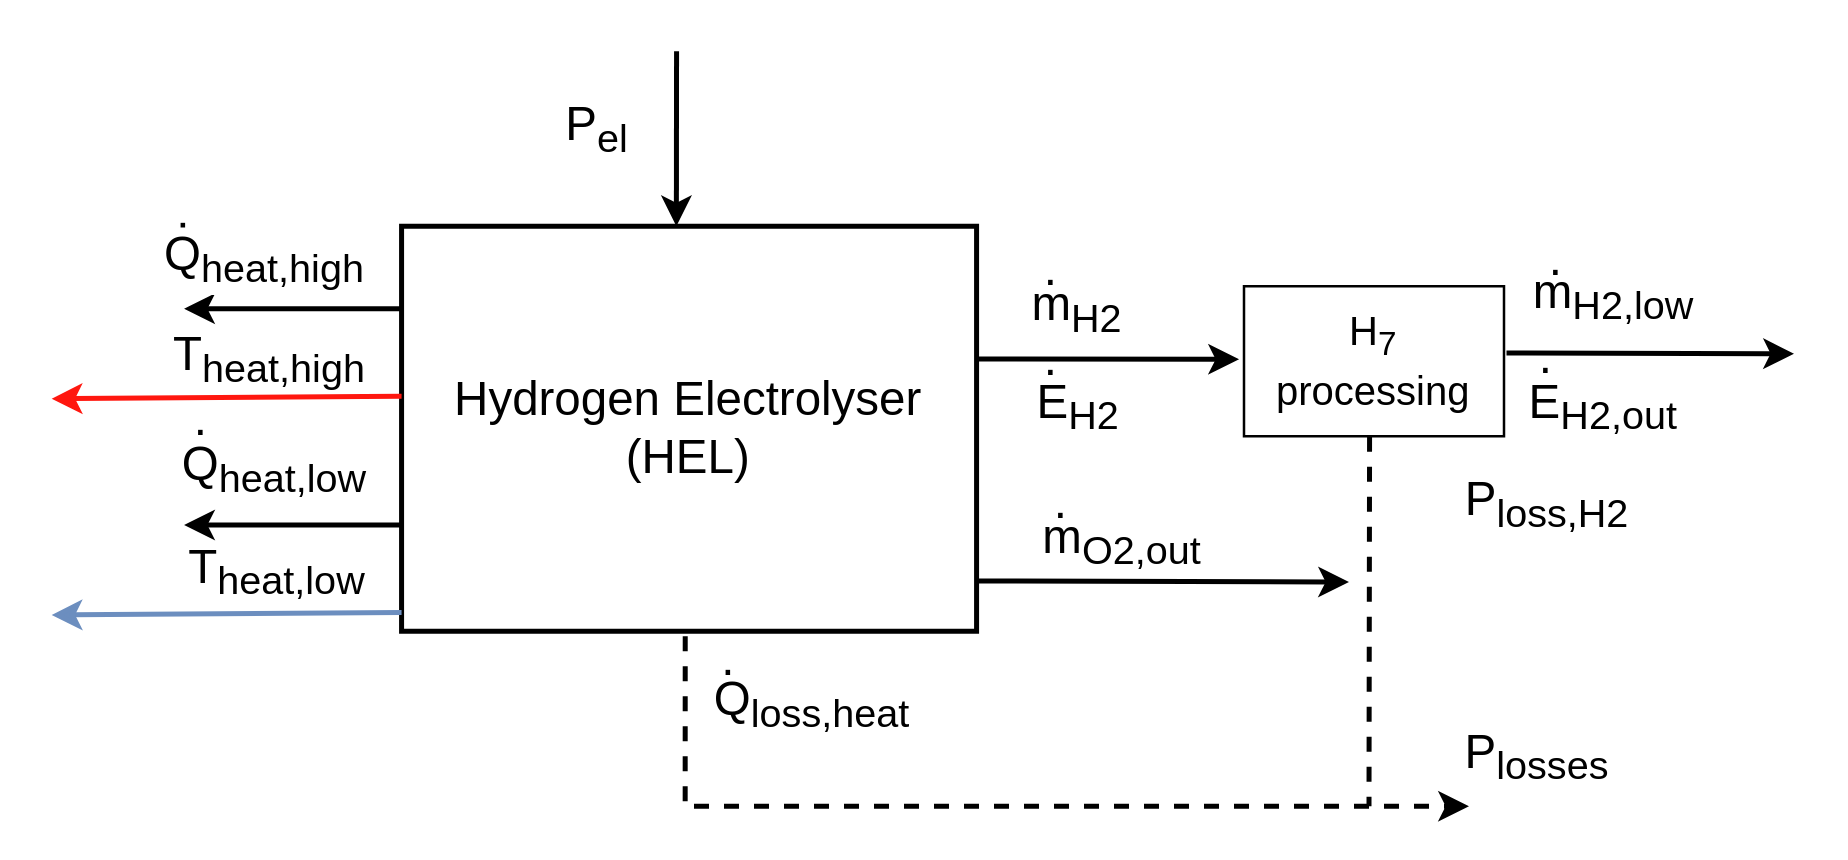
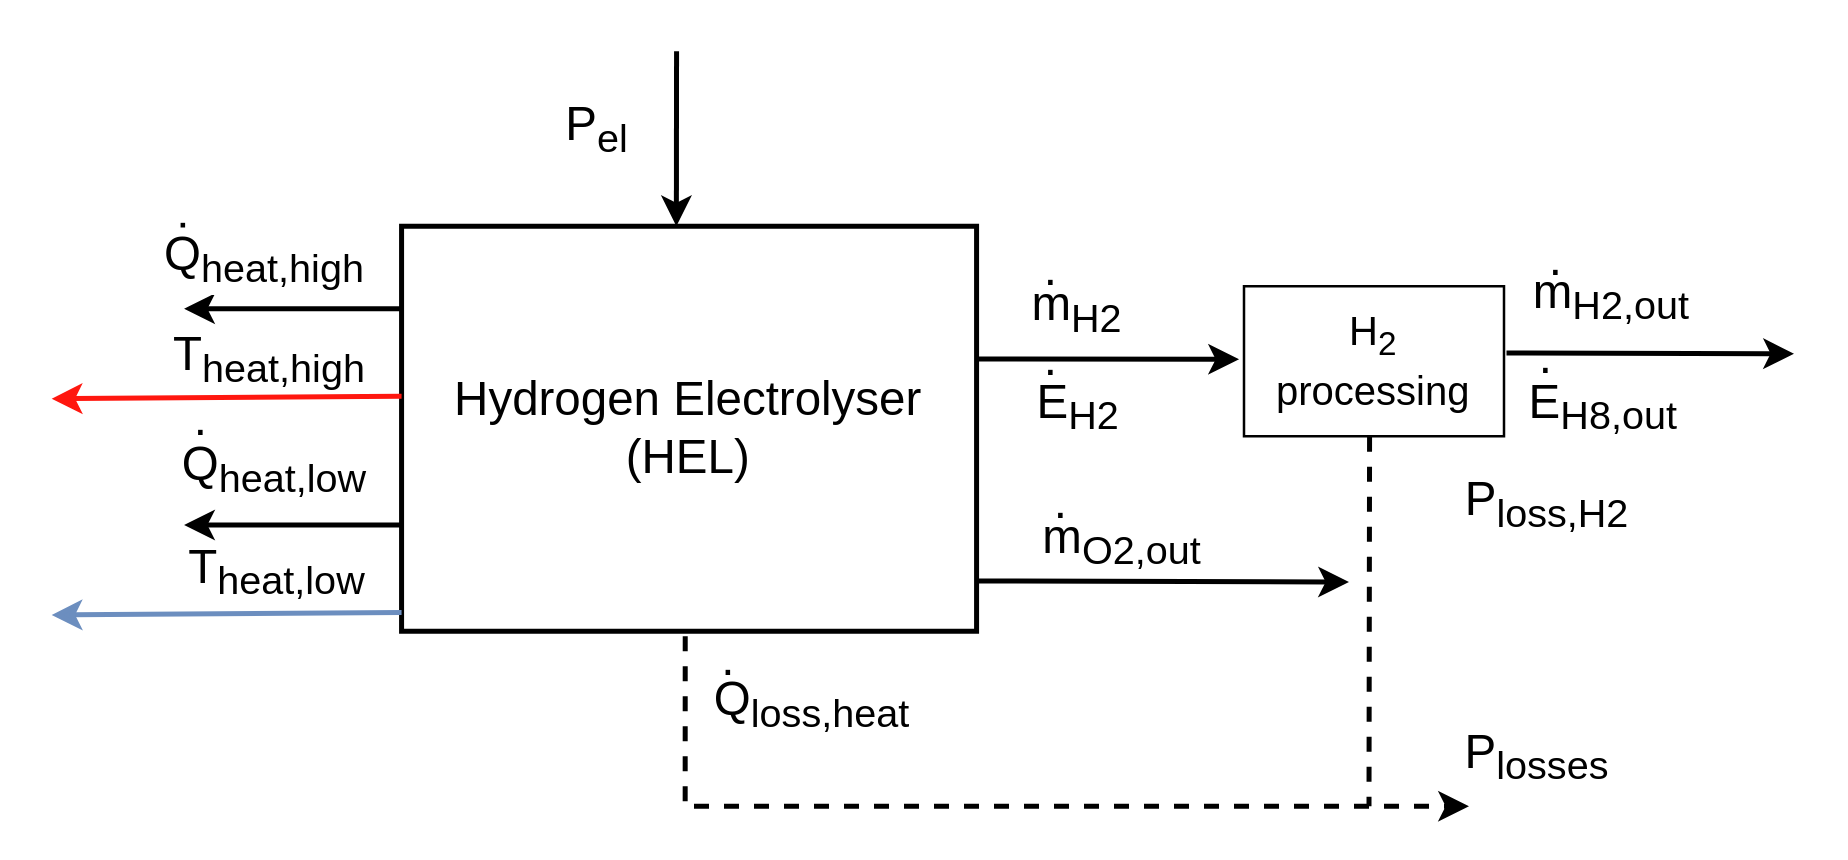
  <mxCell id="0" />
  <mxCell id="1" parent="0" />
  <mxCell id="2" value="" style="endArrow=none;html=1;rounded=0;fontSize=19;strokeWidth=2;dashed=1;endFill=0;" parent="1" edge="1"><mxGeometry width="50" height="50" relative="1" as="geometry"><mxPoint x="273.5" y="230" as="sourcePoint" /><mxPoint x="273.47" y="320" as="targetPoint" /></mxGeometry></mxCell>
  <mxCell id="3" value="Q&lt;sub&gt;loss,heat&lt;/sub&gt;" style="edgeLabel;html=1;align=center;verticalAlign=middle;resizable=0;points=[];fontSize=19;" parent="2" vertex="1" connectable="0"><mxGeometry x="-0.447" y="-1" relative="1" as="geometry"><mxPoint x="51" y="27" as="offset" /></mxGeometry></mxCell>
  <mxCell id="4" value="P&lt;sub&gt;loss,H2&lt;/sub&gt;" style="edgeLabel;html=1;align=center;verticalAlign=middle;resizable=0;points=[];fontSize=19;" parent="2" vertex="1" connectable="0"><mxGeometry x="-0.447" y="-1" relative="1" as="geometry"><mxPoint x="345" y="-53" as="offset" /></mxGeometry></mxCell>
  <mxCell id="5" value="P&lt;sub&gt;losses&lt;/sub&gt;" style="edgeLabel;html=1;align=center;verticalAlign=middle;resizable=0;points=[];fontSize=19;" parent="2" vertex="1" connectable="0"><mxGeometry x="-0.447" y="-1" relative="1" as="geometry"><mxPoint x="341" y="48" as="offset" /></mxGeometry></mxCell>
  <mxCell id="6" value="&lt;font style=&quot;font-size: 19px;&quot;&gt;Hydrogen Electrolyser (HEL)&lt;/font&gt;" style="rounded=0;whiteSpace=wrap;html=1;strokeWidth=2;fillColor=#FFFFFF;" parent="1" vertex="1"><mxGeometry x="160.03" y="90" width="230" height="162" as="geometry" /></mxCell>
  <mxCell id="7" value="" style="endArrow=classic;html=1;rounded=0;fontSize=19;entryX=-0.009;entryY=0.171;entryDx=0;entryDy=0;entryPerimeter=0;strokeWidth=2;" parent="1" edge="1"><mxGeometry width="50" height="50" relative="1" as="geometry"><mxPoint x="270.02" y="20" as="sourcePoint" /><mxPoint x="269.95" y="90" as="targetPoint" /></mxGeometry></mxCell>
  <mxCell id="8" value="P&lt;sub&gt;el&lt;/sub&gt;" style="edgeLabel;html=1;align=center;verticalAlign=middle;resizable=0;points=[];fontSize=19;" parent="7" vertex="1" connectable="0"><mxGeometry x="-0.447" y="-1" relative="1" as="geometry"><mxPoint x="-32" y="13" as="offset" /></mxGeometry></mxCell>
  <mxCell id="9" value="" style="endArrow=classic;html=1;rounded=0;fontSize=19;strokeWidth=2;" parent="1" edge="1"><mxGeometry width="50" height="50" relative="1" as="geometry"><mxPoint x="390.03" y="231.88" as="sourcePoint" /><mxPoint x="539" y="232.32" as="targetPoint" /></mxGeometry></mxCell>
  <mxCell id="10" value="m&lt;sub&gt;O2,out&lt;/sub&gt;" style="edgeLabel;html=1;align=center;verticalAlign=middle;resizable=0;points=[];fontSize=19;" parent="9" vertex="1" connectable="0"><mxGeometry x="-0.447" y="-1" relative="1" as="geometry"><mxPoint x="16" y="-17" as="offset" /></mxGeometry></mxCell>
  <mxCell id="11" value="E&lt;sub&gt;H2&lt;/sub&gt;" style="text;html=1;strokeColor=none;fillColor=none;align=center;verticalAlign=middle;whiteSpace=wrap;rounded=0;fontSize=19;" parent="1" vertex="1"><mxGeometry x="401" y="148" width="60" height="30" as="geometry" /></mxCell>
  <mxCell id="12" value=".&lt;br&gt;" style="text;html=1;strokeColor=none;fillColor=none;align=center;verticalAlign=middle;whiteSpace=wrap;rounded=0;fontSize=19;" parent="1" vertex="1"><mxGeometry x="43" y="70" width="60" height="30" as="geometry" /></mxCell>
  <mxCell id="13" value="Q&lt;sub&gt;heat,high&lt;/sub&gt;" style="endArrow=classic;html=1;rounded=0;strokeColor=#000000;fontSize=19;strokeWidth=2;" parent="1" edge="1"><mxGeometry x="0.265" y="-19" width="50" height="50" relative="1" as="geometry"><mxPoint x="160.03" y="123" as="sourcePoint" /><mxPoint x="73.03" y="123" as="targetPoint" /><mxPoint as="offset" /></mxGeometry></mxCell>
  <mxCell id="14" value=".&lt;br&gt;" style="text;html=1;strokeColor=none;fillColor=none;align=center;verticalAlign=middle;whiteSpace=wrap;rounded=0;fontSize=19;" parent="1" vertex="1"><mxGeometry x="394" y="186" width="60" height="30" as="geometry" /></mxCell>
  <mxCell id="15" value="" style="endArrow=classic;html=1;rounded=0;fontSize=19;strokeColor=#FF170F;strokeWidth=2;" parent="1" edge="1"><mxGeometry width="50" height="50" relative="1" as="geometry"><mxPoint x="160.03" y="158" as="sourcePoint" /><mxPoint x="20.07" y="159" as="targetPoint" /></mxGeometry></mxCell>
  <mxCell id="16" value="T&lt;sub&gt;heat,high&lt;/sub&gt;" style="edgeLabel;html=1;align=center;verticalAlign=middle;resizable=0;points=[];fontSize=19;labelBackgroundColor=none;" parent="15" vertex="1" connectable="0"><mxGeometry x="-0.447" y="-1" relative="1" as="geometry"><mxPoint x="-15" y="-14" as="offset" /></mxGeometry></mxCell>
  <mxCell id="17" value=".&lt;br&gt;" style="text;html=1;strokeColor=none;fillColor=none;align=center;verticalAlign=middle;whiteSpace=wrap;rounded=0;fontSize=19;" parent="1" vertex="1"><mxGeometry x="261" y="249" width="60" height="30" as="geometry" /></mxCell>
- <mxCell id="18" value="&lt;font style=&quot;font-size: 19px;&quot;&gt;&lt;span style=&quot;color: rgb(0, 0, 0); font-family: Helvetica; font-style: normal; font-variant-ligatures: normal; font-variant-caps: normal; font-weight: 400; letter-spacing: normal; orphans: 2; text-align: center; text-indent: 0px; text-transform: none; widows: 2; word-spacing: 0px; -webkit-text-stroke-width: 0px; background-color: rgb(255, 255, 255); text-decoration-thickness: initial; text-decoration-style: initial; text-decoration-color: initial; float: none; display: inline !important;&quot;&gt;m&lt;/span&gt;&lt;sub style=&quot;color: rgb(0, 0, 0); font-family: Helvetica; font-style: normal; font-variant-ligatures: normal; font-variant-caps: normal; font-weight: 400; letter-spacing: normal; orphans: 2; text-align: center; text-indent: 0px; text-transform: none; widows: 2; word-spacing: 0px; -webkit-text-stroke-width: 0px; text-decoration-thickness: initial; text-decoration-style: initial; text-decoration-color: initial;&quot;&gt;H2,low&lt;/sub&gt;&lt;/font&gt;" style="text;whiteSpace=wrap;html=1;fontSize=19;verticalAlign=middle;" parent="1" vertex="1"><mxGeometry x="611" y="94" width="95" height="50" as="geometry" /></mxCell>
- <mxCell id="19" value="&lt;font color=&quot;#000000&quot;&gt;H&lt;sub&gt;7&lt;/sub&gt;&lt;br&gt;processing&lt;/font&gt;" style="rounded=0;whiteSpace=wrap;html=1;fontSize=16;fontColor=#FF4A4A;" parent="1" vertex="1"><mxGeometry x="497" y="114" width="104" height="60" as="geometry" /></mxCell>
- <mxCell id="20" value="&lt;font style=&quot;font-size: 19px;&quot;&gt;E&lt;sub&gt;H2,out&lt;/sub&gt;&lt;/font&gt;" style="text;html=1;strokeColor=none;fillColor=none;align=center;verticalAlign=middle;whiteSpace=wrap;rounded=0;fontSize=19;" parent="1" vertex="1"><mxGeometry x="611" y="148" width="60" height="30" as="geometry" /></mxCell>
+ <mxCell id="18" value="&lt;font style=&quot;font-size: 19px;&quot;&gt;&lt;span style=&quot;color: rgb(0, 0, 0); font-family: Helvetica; font-style: normal; font-variant-ligatures: normal; font-variant-caps: normal; font-weight: 400; letter-spacing: normal; orphans: 2; text-align: center; text-indent: 0px; text-transform: none; widows: 2; word-spacing: 0px; -webkit-text-stroke-width: 0px; background-color: rgb(255, 255, 255); text-decoration-thickness: initial; text-decoration-style: initial; text-decoration-color: initial; float: none; display: inline !important;&quot;&gt;m&lt;/span&gt;&lt;sub style=&quot;color: rgb(0, 0, 0); font-family: Helvetica; font-style: normal; font-variant-ligatures: normal; font-variant-caps: normal; font-weight: 400; letter-spacing: normal; orphans: 2; text-align: center; text-indent: 0px; text-transform: none; widows: 2; word-spacing: 0px; -webkit-text-stroke-width: 0px; text-decoration-thickness: initial; text-decoration-style: initial; text-decoration-color: initial;&quot;&gt;H2,out&lt;/sub&gt;&lt;/font&gt;" style="text;whiteSpace=wrap;html=1;fontSize=19;verticalAlign=middle;" parent="1" vertex="1"><mxGeometry x="611" y="94" width="95" height="50" as="geometry" /></mxCell>
+ <mxCell id="19" value="&lt;font color=&quot;#000000&quot;&gt;H&lt;sub&gt;2&lt;/sub&gt;&lt;br&gt;processing&lt;/font&gt;" style="rounded=0;whiteSpace=wrap;html=1;fontSize=16;fontColor=#FF4A4A;" parent="1" vertex="1"><mxGeometry x="497" y="114" width="104" height="60" as="geometry" /></mxCell>
+ <mxCell id="20" value="&lt;font style=&quot;font-size: 19px;&quot;&gt;E&lt;sub&gt;H8,out&lt;/sub&gt;&lt;/font&gt;" style="text;html=1;strokeColor=none;fillColor=none;align=center;verticalAlign=middle;whiteSpace=wrap;rounded=0;fontSize=19;" parent="1" vertex="1"><mxGeometry x="611" y="148" width="60" height="30" as="geometry" /></mxCell>
  <mxCell id="21" value=".&lt;br&gt;" style="text;html=1;strokeColor=none;fillColor=none;align=center;verticalAlign=middle;whiteSpace=wrap;rounded=0;fontSize=19;" parent="1" vertex="1"><mxGeometry x="390.03" y="129" width="60" height="30" as="geometry" /></mxCell>
  <mxCell id="22" value="" style="endArrow=classic;html=1;rounded=0;fontSize=19;strokeWidth=2;" parent="1" edge="1"><mxGeometry width="50" height="50" relative="1" as="geometry"><mxPoint x="602" y="140.72" as="sourcePoint" /><mxPoint x="717" y="141" as="targetPoint" /></mxGeometry></mxCell>
  <mxCell id="23" value=".&lt;br&gt;" style="text;html=1;strokeColor=none;fillColor=none;align=center;verticalAlign=middle;whiteSpace=wrap;rounded=0;fontSize=19;" parent="1" vertex="1"><mxGeometry x="588" y="128" width="60" height="30" as="geometry" /></mxCell>
  <mxCell id="24" value="" style="endArrow=none;html=1;rounded=0;strokeColor=#000000;strokeWidth=2;fontSize=16;exitX=0.483;exitY=1.004;exitDx=0;exitDy=0;dashed=1;exitPerimeter=0;endFill=0;" parent="1" source="19" edge="1"><mxGeometry width="50" height="50" relative="1" as="geometry"><mxPoint x="434" y="9" as="sourcePoint" /><mxPoint x="547" y="322" as="targetPoint" /></mxGeometry></mxCell>
  <mxCell id="25" value="" style="endArrow=classic;html=1;rounded=0;fontSize=19;strokeWidth=2;entryX=-0.019;entryY=0.487;entryDx=0;entryDy=0;entryPerimeter=0;" parent="1" target="19" edge="1"><mxGeometry width="50" height="50" relative="1" as="geometry"><mxPoint x="390.03" y="143.06" as="sourcePoint" /><mxPoint x="487" y="162" as="targetPoint" /></mxGeometry></mxCell>
  <mxCell id="26" value="m&lt;sub&gt;H2&lt;/sub&gt;" style="edgeLabel;html=1;align=center;verticalAlign=middle;resizable=0;points=[];fontSize=19;" parent="25" vertex="1" connectable="0"><mxGeometry x="-0.447" y="-1" relative="1" as="geometry"><mxPoint x="10" y="-21" as="offset" /></mxGeometry></mxCell>
  <mxCell id="27" value=".&lt;br&gt;" style="text;html=1;strokeColor=none;fillColor=none;align=center;verticalAlign=middle;whiteSpace=wrap;rounded=0;fontSize=19;" parent="1" vertex="1"><mxGeometry x="390.03" y="93" width="60" height="30" as="geometry" /></mxCell>
  <mxCell id="28" value=".&lt;br&gt;" style="text;html=1;strokeColor=none;fillColor=none;align=center;verticalAlign=middle;whiteSpace=wrap;rounded=0;fontSize=19;" parent="1" vertex="1"><mxGeometry x="592" y="89" width="60" height="30" as="geometry" /></mxCell>
  <mxCell id="29" value=".&lt;br&gt;" style="text;html=1;strokeColor=none;fillColor=none;align=center;verticalAlign=middle;whiteSpace=wrap;rounded=0;fontSize=19;" parent="1" vertex="1"><mxGeometry x="49" y="145" width="62" height="45" as="geometry" /></mxCell>
  <mxCell id="30" value="Q&lt;sub&gt;heat,low&lt;/sub&gt;" style="endArrow=classic;html=1;rounded=0;strokeColor=#000000;fontSize=19;strokeWidth=2;" parent="1" edge="1"><mxGeometry x="0.173" y="-22" width="50" height="50" relative="1" as="geometry"><mxPoint x="160.03" y="209.5" as="sourcePoint" /><mxPoint x="73.03" y="209.5" as="targetPoint" /><mxPoint as="offset" /></mxGeometry></mxCell>
  <mxCell id="31" value="" style="endArrow=classic;html=1;rounded=0;fontSize=19;strokeColor=#6c8ebf;strokeWidth=2;fillColor=#dae8fc;" parent="1" edge="1"><mxGeometry width="50" height="50" relative="1" as="geometry"><mxPoint x="160.03" y="244.5" as="sourcePoint" /><mxPoint x="20.07" y="245.5" as="targetPoint" /></mxGeometry></mxCell>
  <mxCell id="32" value="T&lt;sub&gt;heat,low&lt;/sub&gt;" style="edgeLabel;html=1;align=center;verticalAlign=middle;resizable=0;points=[];fontSize=19;labelBackgroundColor=none;" parent="31" vertex="1" connectable="0"><mxGeometry x="-0.447" y="-1" relative="1" as="geometry"><mxPoint x="-12" y="-15" as="offset" /></mxGeometry></mxCell>
  <mxCell id="33" value="" style="endArrow=classic;dashed=1;html=1;strokeWidth=2;rounded=0;endFill=1;" parent="1" edge="1"><mxGeometry width="50" height="50" relative="1" as="geometry"><mxPoint x="277" y="322" as="sourcePoint" /><mxPoint x="587" y="322" as="targetPoint" /></mxGeometry></mxCell>
